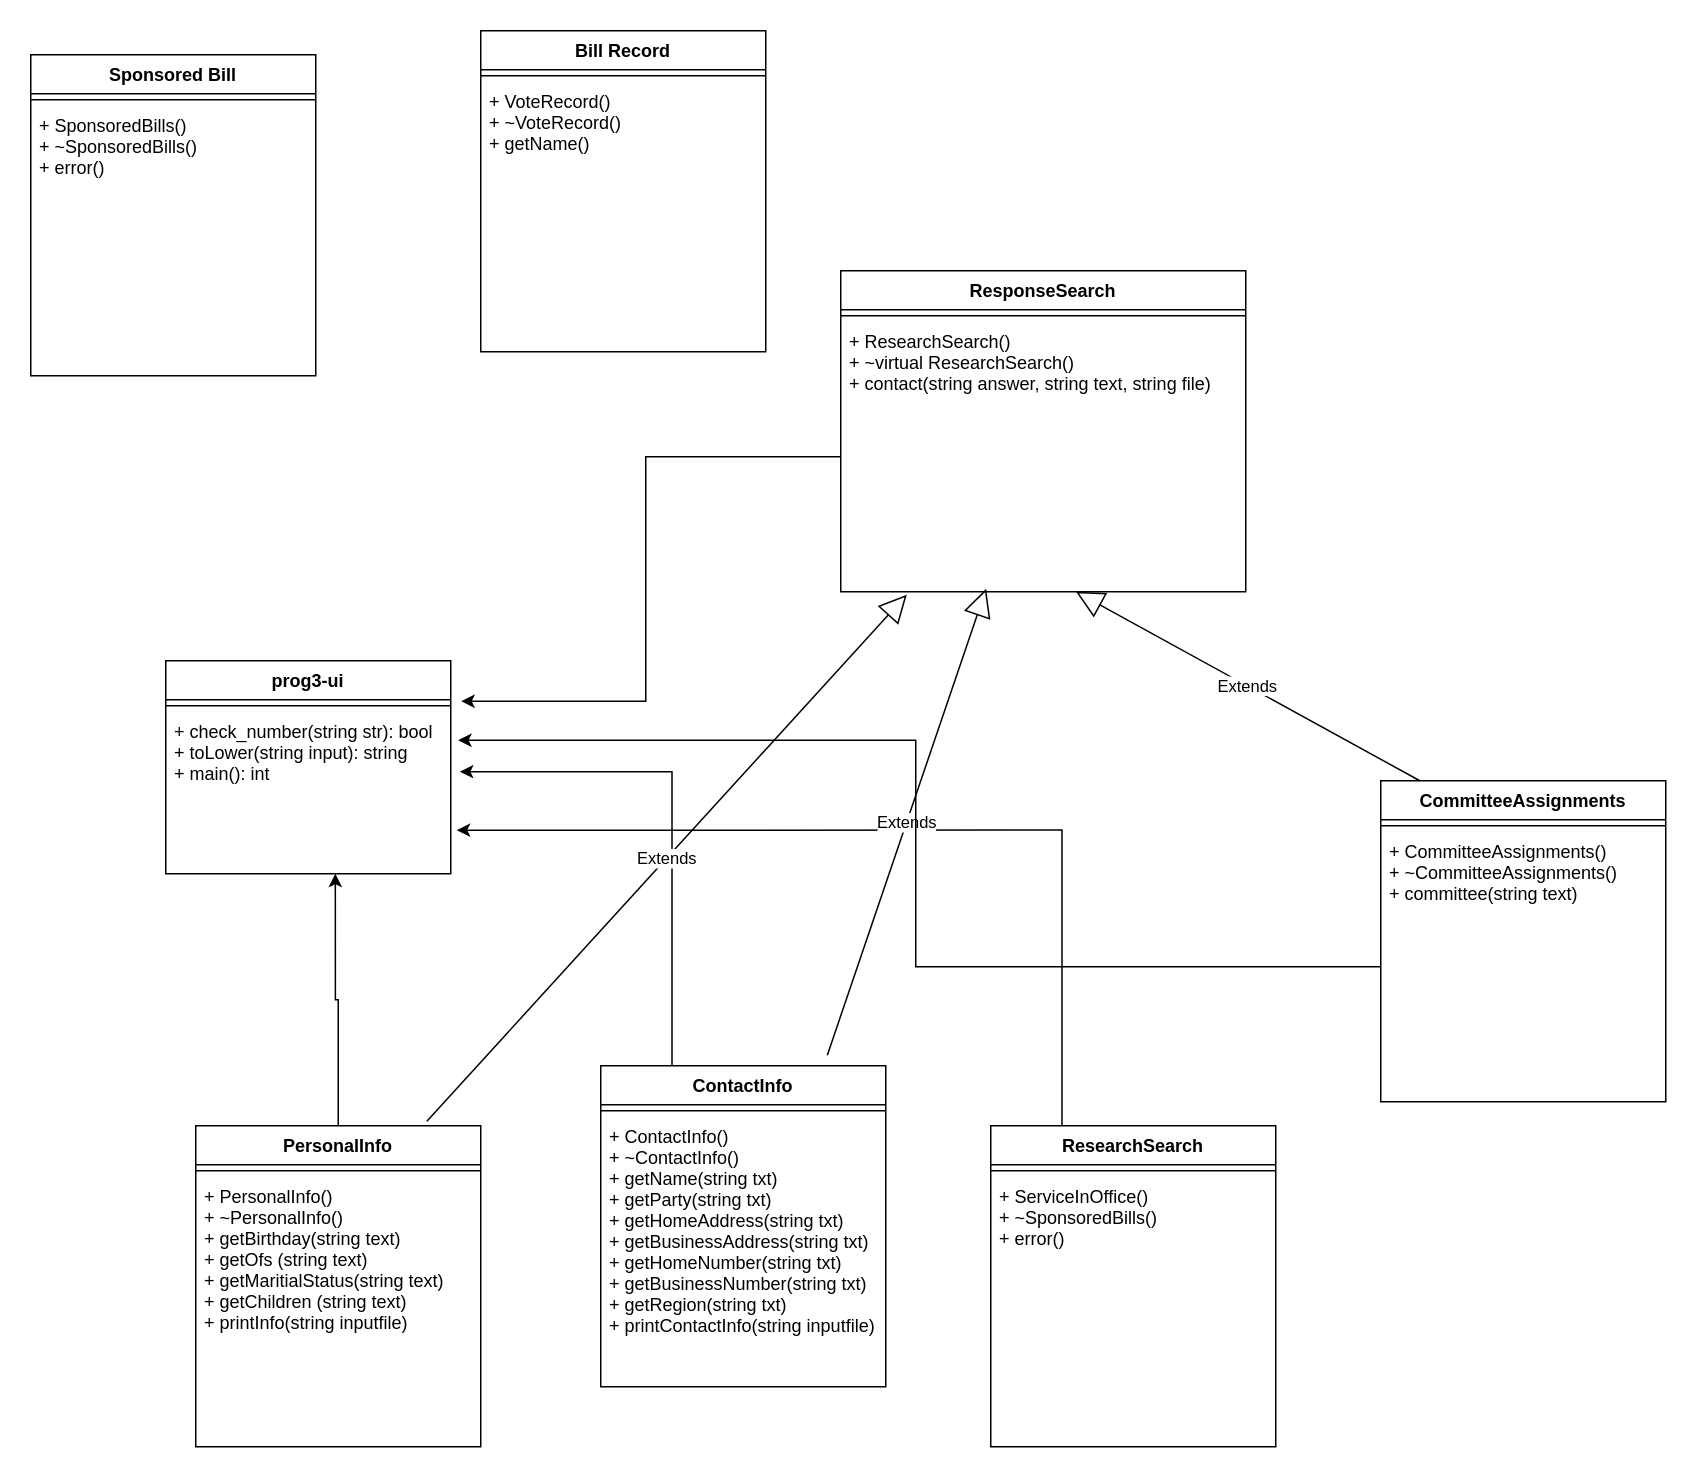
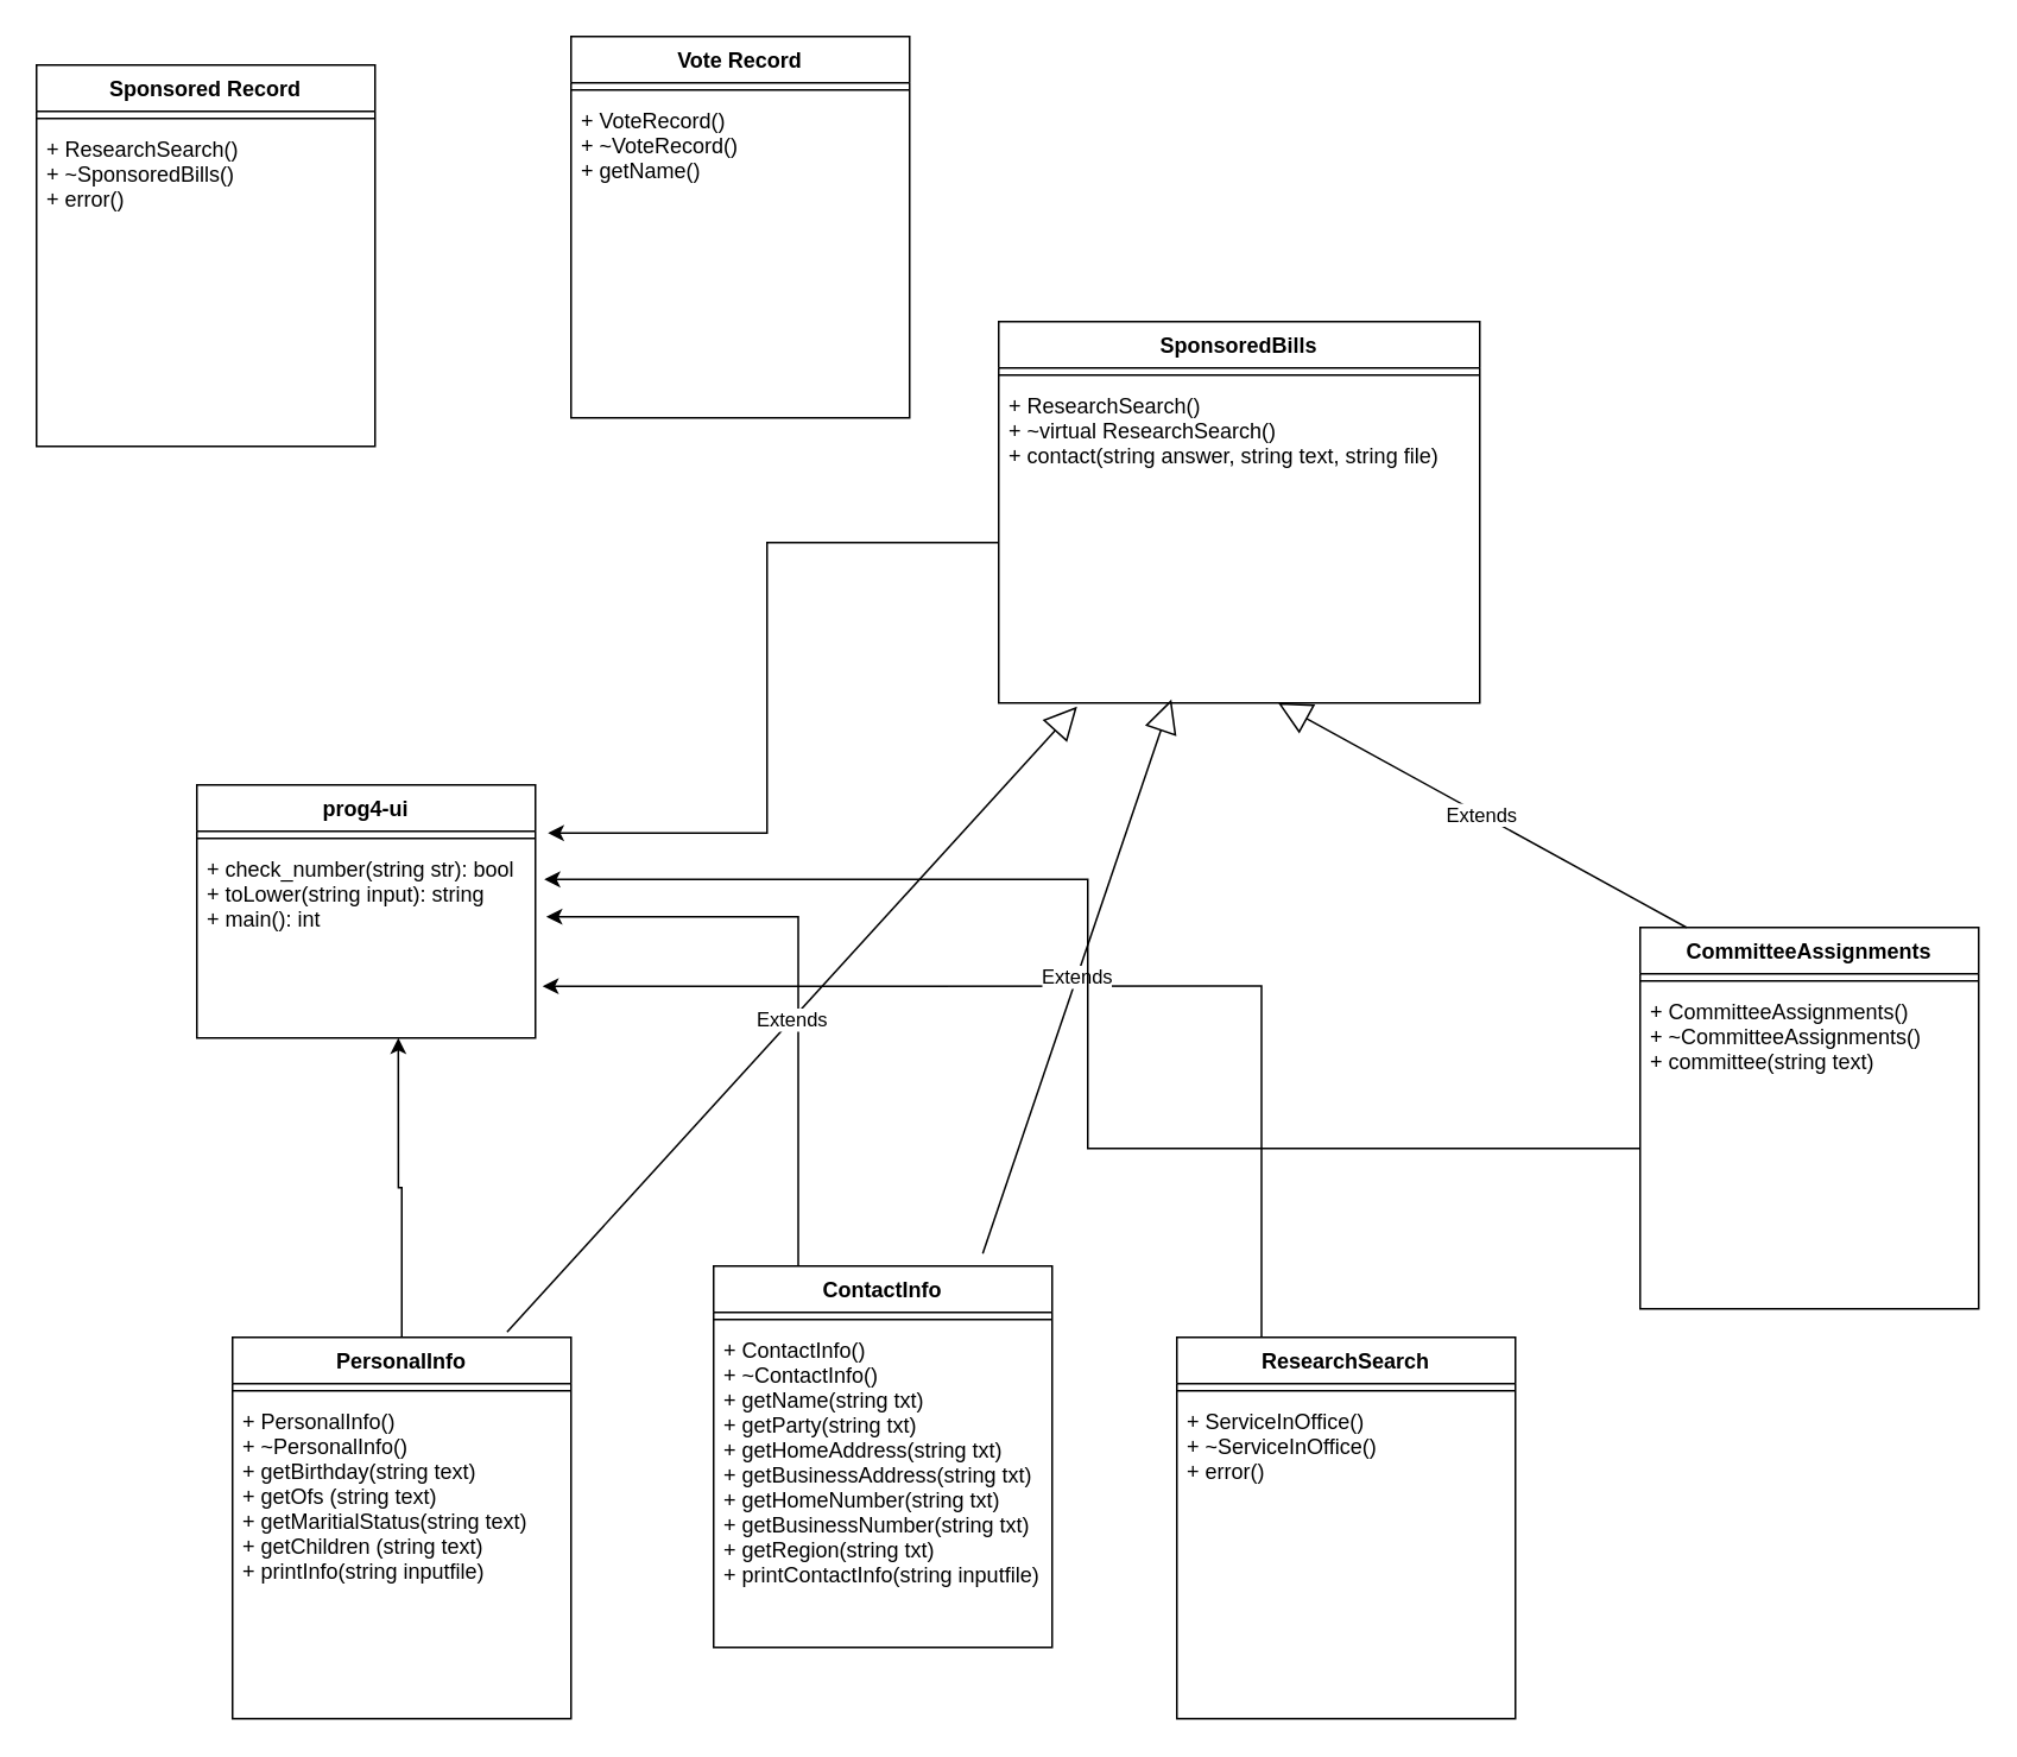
  <mxCell id="0" />
  <mxCell id="1" parent="0" />
  <mxCell id="2" style="edgeStyle=orthogonalEdgeStyle;rounded=0;orthogonalLoop=1;jettySize=auto;html=1;entryX=0.595;entryY=1;entryDx=0;entryDy=0;entryPerimeter=0;" edge="1" parent="1" source="3" target="25"><mxGeometry relative="1" as="geometry" /></mxCell>
  <mxCell id="3" value="PersonalInfo" style="swimlane;fontStyle=1;align=center;verticalAlign=top;childLayout=stackLayout;horizontal=1;startSize=26;horizontalStack=0;resizeParent=1;resizeParentMax=0;resizeLast=0;collapsible=1;marginBottom=0;" vertex="1" parent="1"><mxGeometry x="130" y="750" width="190" height="214" as="geometry" /></mxCell>
  <mxCell id="4" value="" style="line;strokeWidth=1;fillColor=none;align=left;verticalAlign=middle;spacingTop=-1;spacingLeft=3;spacingRight=3;rotatable=0;labelPosition=right;points=[];portConstraint=eastwest;" vertex="1" parent="3"><mxGeometry y="26" width="190" height="8" as="geometry" /></mxCell>
  <mxCell id="5" value="+ PersonalInfo()&#10;+ ~PersonalInfo()&#10;+ getBirthday(string text)&#10;+ getOfs (string text)&#10;+ getMaritialStatus(string text)&#10;+ getChildren (string text)&#10;+ printInfo(string inputfile)&#10;" style="text;strokeColor=none;fillColor=none;align=left;verticalAlign=top;spacingLeft=4;spacingRight=4;overflow=hidden;rotatable=0;points=[[0,0.5],[1,0.5]];portConstraint=eastwest;" vertex="1" parent="3"><mxGeometry y="34" width="190" height="180" as="geometry" /></mxCell>
  <mxCell id="6" style="edgeStyle=orthogonalEdgeStyle;rounded=0;orthogonalLoop=1;jettySize=auto;html=1;exitX=0.25;exitY=0;exitDx=0;exitDy=0;entryX=1.032;entryY=0.37;entryDx=0;entryDy=0;entryPerimeter=0;" edge="1" parent="1" source="7" target="25"><mxGeometry relative="1" as="geometry" /></mxCell>
  <mxCell id="7" value="ContactInfo" style="swimlane;fontStyle=1;align=center;verticalAlign=top;childLayout=stackLayout;horizontal=1;startSize=26;horizontalStack=0;resizeParent=1;resizeParentMax=0;resizeLast=0;collapsible=1;marginBottom=0;" vertex="1" parent="1"><mxGeometry x="400" y="710" width="190" height="214" as="geometry" /></mxCell>
  <mxCell id="8" value="" style="line;strokeWidth=1;fillColor=none;align=left;verticalAlign=middle;spacingTop=-1;spacingLeft=3;spacingRight=3;rotatable=0;labelPosition=right;points=[];portConstraint=eastwest;" vertex="1" parent="7"><mxGeometry y="26" width="190" height="8" as="geometry" /></mxCell>
  <mxCell id="9" value="+ ContactInfo()&#10;+ ~ContactInfo()&#10;+ getName(string txt)&#10;+ getParty(string txt)&#10;+ getHomeAddress(string txt)&#10;+ getBusinessAddress(string txt)&#10;+ getHomeNumber(string txt)&#10;+ getBusinessNumber(string txt)&#10;+ getRegion(string txt)&#10;+ printContactInfo(string inputfile)" style="text;strokeColor=none;fillColor=none;align=left;verticalAlign=top;spacingLeft=4;spacingRight=4;overflow=hidden;rotatable=0;points=[[0,0.5],[1,0.5]];portConstraint=eastwest;" vertex="1" parent="7"><mxGeometry y="34" width="190" height="180" as="geometry" /></mxCell>
  <mxCell id="10" style="edgeStyle=orthogonalEdgeStyle;rounded=0;orthogonalLoop=1;jettySize=auto;html=1;exitX=0.25;exitY=0;exitDx=0;exitDy=0;entryX=1.021;entryY=0.731;entryDx=0;entryDy=0;entryPerimeter=0;" edge="1" parent="1" source="11" target="25"><mxGeometry relative="1" as="geometry" /></mxCell>
  <mxCell id="11" value="ResearchSearch" style="swimlane;fontStyle=1;align=center;verticalAlign=top;childLayout=stackLayout;horizontal=1;startSize=26;horizontalStack=0;resizeParent=1;resizeParentMax=0;resizeLast=0;collapsible=1;marginBottom=0;" vertex="1" parent="1"><mxGeometry x="660" y="750" width="190" height="214" as="geometry" /></mxCell>
  <mxCell id="12" value="" style="line;strokeWidth=1;fillColor=none;align=left;verticalAlign=middle;spacingTop=-1;spacingLeft=3;spacingRight=3;rotatable=0;labelPosition=right;points=[];portConstraint=eastwest;" vertex="1" parent="11"><mxGeometry y="26" width="190" height="8" as="geometry" /></mxCell>
- <mxCell id="13" value="+ ServiceInOffice()&#10;+ ~SponsoredBills()&#10;+ error()&#10;" style="text;strokeColor=none;fillColor=none;align=left;verticalAlign=top;spacingLeft=4;spacingRight=4;overflow=hidden;rotatable=0;points=[[0,0.5],[1,0.5]];portConstraint=eastwest;" vertex="1" parent="11"><mxGeometry y="34" width="190" height="180" as="geometry" /></mxCell>
- <mxCell id="14" value="Sponsored Bill" style="swimlane;fontStyle=1;align=center;verticalAlign=top;childLayout=stackLayout;horizontal=1;startSize=26;horizontalStack=0;resizeParent=1;resizeParentMax=0;resizeLast=0;collapsible=1;marginBottom=0;" vertex="1" parent="1"><mxGeometry x="20" y="36" width="190" height="214" as="geometry" /></mxCell>
+ <mxCell id="13" value="+ ServiceInOffice()&#10;+ ~ServiceInOffice()&#10;+ error()&#10;" style="text;strokeColor=none;fillColor=none;align=left;verticalAlign=top;spacingLeft=4;spacingRight=4;overflow=hidden;rotatable=0;points=[[0,0.5],[1,0.5]];portConstraint=eastwest;" vertex="1" parent="11"><mxGeometry y="34" width="190" height="180" as="geometry" /></mxCell>
+ <mxCell id="14" value="Sponsored Record" style="swimlane;fontStyle=1;align=center;verticalAlign=top;childLayout=stackLayout;horizontal=1;startSize=26;horizontalStack=0;resizeParent=1;resizeParentMax=0;resizeLast=0;collapsible=1;marginBottom=0;" vertex="1" parent="1"><mxGeometry x="20" y="36" width="190" height="214" as="geometry" /></mxCell>
  <mxCell id="15" value="" style="line;strokeWidth=1;fillColor=none;align=left;verticalAlign=middle;spacingTop=-1;spacingLeft=3;spacingRight=3;rotatable=0;labelPosition=right;points=[];portConstraint=eastwest;" vertex="1" parent="14"><mxGeometry y="26" width="190" height="8" as="geometry" /></mxCell>
- <mxCell id="16" value="+ SponsoredBills()&#10;+ ~SponsoredBills()&#10;+ error()&#10;" style="text;strokeColor=none;fillColor=none;align=left;verticalAlign=top;spacingLeft=4;spacingRight=4;overflow=hidden;rotatable=0;points=[[0,0.5],[1,0.5]];portConstraint=eastwest;" vertex="1" parent="14"><mxGeometry y="34" width="190" height="180" as="geometry" /></mxCell>
- <mxCell id="17" value="Bill Record" style="swimlane;fontStyle=1;align=center;verticalAlign=top;childLayout=stackLayout;horizontal=1;startSize=26;horizontalStack=0;resizeParent=1;resizeParentMax=0;resizeLast=0;collapsible=1;marginBottom=0;" vertex="1" parent="1"><mxGeometry x="320" y="20" width="190" height="214" as="geometry" /></mxCell>
+ <mxCell id="16" value="+ ResearchSearch()&#10;+ ~SponsoredBills()&#10;+ error()&#10;" style="text;strokeColor=none;fillColor=none;align=left;verticalAlign=top;spacingLeft=4;spacingRight=4;overflow=hidden;rotatable=0;points=[[0,0.5],[1,0.5]];portConstraint=eastwest;" vertex="1" parent="14"><mxGeometry y="34" width="190" height="180" as="geometry" /></mxCell>
+ <mxCell id="17" value="Vote Record" style="swimlane;fontStyle=1;align=center;verticalAlign=top;childLayout=stackLayout;horizontal=1;startSize=26;horizontalStack=0;resizeParent=1;resizeParentMax=0;resizeLast=0;collapsible=1;marginBottom=0;" vertex="1" parent="1"><mxGeometry x="320" y="20" width="190" height="214" as="geometry" /></mxCell>
  <mxCell id="18" value="" style="line;strokeWidth=1;fillColor=none;align=left;verticalAlign=middle;spacingTop=-1;spacingLeft=3;spacingRight=3;rotatable=0;labelPosition=right;points=[];portConstraint=eastwest;" vertex="1" parent="17"><mxGeometry y="26" width="190" height="8" as="geometry" /></mxCell>
  <mxCell id="19" value="+ VoteRecord()&#10;+ ~VoteRecord()&#10;+ getName()" style="text;strokeColor=none;fillColor=none;align=left;verticalAlign=top;spacingLeft=4;spacingRight=4;overflow=hidden;rotatable=0;points=[[0,0.5],[1,0.5]];portConstraint=eastwest;" vertex="1" parent="17"><mxGeometry y="34" width="190" height="180" as="geometry" /></mxCell>
- <mxCell id="20" value="ResponseSearch" style="swimlane;fontStyle=1;align=center;verticalAlign=top;childLayout=stackLayout;horizontal=1;startSize=26;horizontalStack=0;resizeParent=1;resizeParentMax=0;resizeLast=0;collapsible=1;marginBottom=0;" vertex="1" parent="1"><mxGeometry x="560" y="180" width="270" height="214" as="geometry" /></mxCell>
+ <mxCell id="20" value="SponsoredBills" style="swimlane;fontStyle=1;align=center;verticalAlign=top;childLayout=stackLayout;horizontal=1;startSize=26;horizontalStack=0;resizeParent=1;resizeParentMax=0;resizeLast=0;collapsible=1;marginBottom=0;" vertex="1" parent="1"><mxGeometry x="560" y="180" width="270" height="214" as="geometry" /></mxCell>
  <mxCell id="21" value="" style="line;strokeWidth=1;fillColor=none;align=left;verticalAlign=middle;spacingTop=-1;spacingLeft=3;spacingRight=3;rotatable=0;labelPosition=right;points=[];portConstraint=eastwest;" vertex="1" parent="20"><mxGeometry y="26" width="270" height="8" as="geometry" /></mxCell>
  <mxCell id="22" value="+ ResearchSearch()&#10;+ ~virtual ResearchSearch()&#10;+ contact(string answer, string text, string file)" style="text;strokeColor=none;fillColor=none;align=left;verticalAlign=top;spacingLeft=4;spacingRight=4;overflow=hidden;rotatable=0;points=[[0,0.5],[1,0.5]];portConstraint=eastwest;" vertex="1" parent="20"><mxGeometry y="34" width="270" height="180" as="geometry" /></mxCell>
- <mxCell id="23" value="prog3-ui" style="swimlane;fontStyle=1;align=center;verticalAlign=top;childLayout=stackLayout;horizontal=1;startSize=26;horizontalStack=0;resizeParent=1;resizeParentMax=0;resizeLast=0;collapsible=1;marginBottom=0;" vertex="1" parent="1"><mxGeometry x="110" y="440" width="190" height="142" as="geometry" /></mxCell>
+ <mxCell id="23" value="prog4-ui" style="swimlane;fontStyle=1;align=center;verticalAlign=top;childLayout=stackLayout;horizontal=1;startSize=26;horizontalStack=0;resizeParent=1;resizeParentMax=0;resizeLast=0;collapsible=1;marginBottom=0;" vertex="1" parent="1"><mxGeometry x="110" y="440" width="190" height="142" as="geometry" /></mxCell>
  <mxCell id="24" value="" style="line;strokeWidth=1;fillColor=none;align=left;verticalAlign=middle;spacingTop=-1;spacingLeft=3;spacingRight=3;rotatable=0;labelPosition=right;points=[];portConstraint=eastwest;" vertex="1" parent="23"><mxGeometry y="26" width="190" height="8" as="geometry" /></mxCell>
  <mxCell id="25" value="+ check_number(string str): bool&#10;+ toLower(string input): string&#10;+ main(): int" style="text;strokeColor=none;fillColor=none;align=left;verticalAlign=top;spacingLeft=4;spacingRight=4;overflow=hidden;rotatable=0;points=[[0,0.5],[1,0.5]];portConstraint=eastwest;" vertex="1" parent="23"><mxGeometry y="34" width="190" height="108" as="geometry" /></mxCell>
  <mxCell id="26" value="Extends" style="endArrow=block;endSize=16;endFill=0;html=1;rounded=0;entryX=0.359;entryY=0.989;entryDx=0;entryDy=0;entryPerimeter=0;exitX=0.795;exitY=-0.033;exitDx=0;exitDy=0;exitPerimeter=0;" edge="1" parent="1" source="7" target="22"><mxGeometry width="160" relative="1" as="geometry"><mxPoint x="510" y="570" as="sourcePoint" /><mxPoint x="670" y="570" as="targetPoint" /></mxGeometry></mxCell>
  <mxCell id="27" value="Extends" style="endArrow=block;endSize=16;endFill=0;html=1;rounded=0;exitX=0.811;exitY=-0.014;exitDx=0;exitDy=0;exitPerimeter=0;entryX=0.163;entryY=1.011;entryDx=0;entryDy=0;entryPerimeter=0;" edge="1" parent="1" source="3" target="22"><mxGeometry width="160" relative="1" as="geometry"><mxPoint x="510" y="570" as="sourcePoint" /><mxPoint x="670" y="570" as="targetPoint" /></mxGeometry></mxCell>
  <mxCell id="28" value="CommitteeAssignments" style="swimlane;fontStyle=1;align=center;verticalAlign=top;childLayout=stackLayout;horizontal=1;startSize=26;horizontalStack=0;resizeParent=1;resizeParentMax=0;resizeLast=0;collapsible=1;marginBottom=0;" vertex="1" parent="1"><mxGeometry x="920" y="520" width="190" height="214" as="geometry" /></mxCell>
  <mxCell id="29" value="" style="line;strokeWidth=1;fillColor=none;align=left;verticalAlign=middle;spacingTop=-1;spacingLeft=3;spacingRight=3;rotatable=0;labelPosition=right;points=[];portConstraint=eastwest;" vertex="1" parent="28"><mxGeometry y="26" width="190" height="8" as="geometry" /></mxCell>
  <mxCell id="30" value="+ CommitteeAssignments()&#10;+ ~CommitteeAssignments()&#10;+ committee(string text)" style="text;strokeColor=none;fillColor=none;align=left;verticalAlign=top;spacingLeft=4;spacingRight=4;overflow=hidden;rotatable=0;points=[[0,0.5],[1,0.5]];portConstraint=eastwest;" vertex="1" parent="28"><mxGeometry y="34" width="190" height="180" as="geometry" /></mxCell>
  <mxCell id="31" value="Extends" style="endArrow=block;endSize=16;endFill=0;html=1;rounded=0;entryX=0.581;entryY=1;entryDx=0;entryDy=0;entryPerimeter=0;exitX=0.137;exitY=0;exitDx=0;exitDy=0;exitPerimeter=0;" edge="1" parent="1" source="28" target="22"><mxGeometry width="160" relative="1" as="geometry"><mxPoint x="510" y="560" as="sourcePoint" /><mxPoint x="670" y="560" as="targetPoint" /></mxGeometry></mxCell>
  <mxCell id="32" style="edgeStyle=orthogonalEdgeStyle;rounded=0;orthogonalLoop=1;jettySize=auto;html=1;exitX=0;exitY=0.5;exitDx=0;exitDy=0;entryX=1.037;entryY=-0.065;entryDx=0;entryDy=0;entryPerimeter=0;" edge="1" parent="1" source="22" target="25"><mxGeometry relative="1" as="geometry" /></mxCell>
  <mxCell id="33" style="edgeStyle=orthogonalEdgeStyle;rounded=0;orthogonalLoop=1;jettySize=auto;html=1;exitX=0;exitY=0.5;exitDx=0;exitDy=0;entryX=1.026;entryY=0.176;entryDx=0;entryDy=0;entryPerimeter=0;" edge="1" parent="1" source="30" target="25"><mxGeometry relative="1" as="geometry" /></mxCell>
